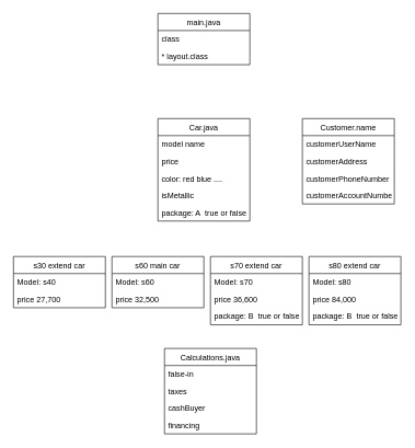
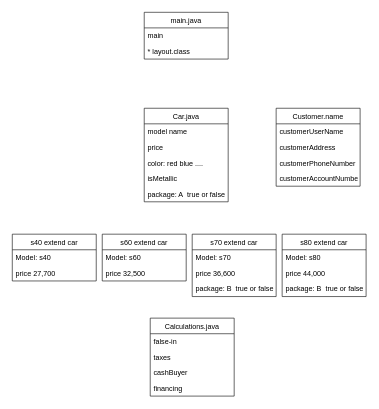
  <mxCell id="0" />
  <mxCell id="1" parent="0" />
  <mxCell id="2" value="Car.java" style="swimlane;fontStyle=0;childLayout=stackLayout;horizontal=1;startSize=26;fillColor=none;horizontalStack=0;resizeParent=1;resizeParentMax=0;resizeLast=0;collapsible=1;marginBottom=0;" parent="1" vertex="1"><mxGeometry x="240" y="180" width="140" height="156" as="geometry" /></mxCell>
  <mxCell id="3" value="model name" style="text;strokeColor=none;fillColor=none;align=left;verticalAlign=top;spacingLeft=4;spacingRight=4;overflow=hidden;rotatable=0;points=[[0,0.5],[1,0.5]];portConstraint=eastwest;" parent="2" vertex="1"><mxGeometry y="26" width="140" height="26" as="geometry" /></mxCell>
  <mxCell id="4" value="price" style="text;strokeColor=none;fillColor=none;align=left;verticalAlign=top;spacingLeft=4;spacingRight=4;overflow=hidden;rotatable=0;points=[[0,0.5],[1,0.5]];portConstraint=eastwest;" parent="2" vertex="1"><mxGeometry y="52" width="140" height="26" as="geometry" /></mxCell>
  <mxCell id="5" value="color: red blue .... " style="text;strokeColor=none;fillColor=none;align=left;verticalAlign=top;spacingLeft=4;spacingRight=4;overflow=hidden;rotatable=0;points=[[0,0.5],[1,0.5]];portConstraint=eastwest;" parent="2" vertex="1"><mxGeometry y="78" width="140" height="26" as="geometry" /></mxCell>
  <mxCell id="6" value="isMetallic" style="text;strokeColor=none;fillColor=none;align=left;verticalAlign=top;spacingLeft=4;spacingRight=4;overflow=hidden;rotatable=0;points=[[0,0.5],[1,0.5]];portConstraint=eastwest;" parent="2" vertex="1"><mxGeometry y="104" width="140" height="26" as="geometry" /></mxCell>
  <mxCell id="7" value="package: A  true or false" style="text;strokeColor=none;fillColor=none;align=left;verticalAlign=top;spacingLeft=4;spacingRight=4;overflow=hidden;rotatable=0;points=[[0,0.5],[1,0.5]];portConstraint=eastwest;" parent="2" vertex="1"><mxGeometry y="130" width="140" height="26" as="geometry" /></mxCell>
- <mxCell id="8" value="s30 extend car" style="swimlane;fontStyle=0;childLayout=stackLayout;horizontal=1;startSize=26;fillColor=none;horizontalStack=0;resizeParent=1;resizeParentMax=0;resizeLast=0;collapsible=1;marginBottom=0;" parent="1" vertex="1"><mxGeometry x="20" y="390" width="140" height="78" as="geometry" /></mxCell>
+ <mxCell id="8" value="s40 extend car" style="swimlane;fontStyle=0;childLayout=stackLayout;horizontal=1;startSize=26;fillColor=none;horizontalStack=0;resizeParent=1;resizeParentMax=0;resizeLast=0;collapsible=1;marginBottom=0;" parent="1" vertex="1"><mxGeometry x="20" y="390" width="140" height="78" as="geometry" /></mxCell>
  <mxCell id="9" value="Model: s40" style="text;strokeColor=none;fillColor=none;align=left;verticalAlign=top;spacingLeft=4;spacingRight=4;overflow=hidden;rotatable=0;points=[[0,0.5],[1,0.5]];portConstraint=eastwest;" parent="8" vertex="1"><mxGeometry y="26" width="140" height="26" as="geometry" /></mxCell>
  <mxCell id="10" value="price 27,700" style="text;strokeColor=none;fillColor=none;align=left;verticalAlign=top;spacingLeft=4;spacingRight=4;overflow=hidden;rotatable=0;points=[[0,0.5],[1,0.5]];portConstraint=eastwest;" parent="8" vertex="1"><mxGeometry y="52" width="140" height="26" as="geometry" /></mxCell>
- <mxCell id="11" value="s60 main car" style="swimlane;fontStyle=0;childLayout=stackLayout;horizontal=1;startSize=26;fillColor=none;horizontalStack=0;resizeParent=1;resizeParentMax=0;resizeLast=0;collapsible=1;marginBottom=0;" parent="1" vertex="1"><mxGeometry x="170" y="390" width="140" height="78" as="geometry" /></mxCell>
+ <mxCell id="11" value="s60 extend car" style="swimlane;fontStyle=0;childLayout=stackLayout;horizontal=1;startSize=26;fillColor=none;horizontalStack=0;resizeParent=1;resizeParentMax=0;resizeLast=0;collapsible=1;marginBottom=0;" parent="1" vertex="1"><mxGeometry x="170" y="390" width="140" height="78" as="geometry" /></mxCell>
  <mxCell id="12" value="Model: s60" style="text;strokeColor=none;fillColor=none;align=left;verticalAlign=top;spacingLeft=4;spacingRight=4;overflow=hidden;rotatable=0;points=[[0,0.5],[1,0.5]];portConstraint=eastwest;" parent="11" vertex="1"><mxGeometry y="26" width="140" height="26" as="geometry" /></mxCell>
  <mxCell id="13" value="price 32,500" style="text;strokeColor=none;fillColor=none;align=left;verticalAlign=top;spacingLeft=4;spacingRight=4;overflow=hidden;rotatable=0;points=[[0,0.5],[1,0.5]];portConstraint=eastwest;" parent="11" vertex="1"><mxGeometry y="52" width="140" height="26" as="geometry" /></mxCell>
  <mxCell id="14" value="s70 extend car" style="swimlane;fontStyle=0;childLayout=stackLayout;horizontal=1;startSize=26;fillColor=none;horizontalStack=0;resizeParent=1;resizeParentMax=0;resizeLast=0;collapsible=1;marginBottom=0;" parent="1" vertex="1"><mxGeometry x="320" y="390" width="140" height="104" as="geometry" /></mxCell>
  <mxCell id="15" value="Model: s70" style="text;strokeColor=none;fillColor=none;align=left;verticalAlign=top;spacingLeft=4;spacingRight=4;overflow=hidden;rotatable=0;points=[[0,0.5],[1,0.5]];portConstraint=eastwest;" parent="14" vertex="1"><mxGeometry y="26" width="140" height="26" as="geometry" /></mxCell>
  <mxCell id="16" value="price 36,600" style="text;strokeColor=none;fillColor=none;align=left;verticalAlign=top;spacingLeft=4;spacingRight=4;overflow=hidden;rotatable=0;points=[[0,0.5],[1,0.5]];portConstraint=eastwest;" parent="14" vertex="1"><mxGeometry y="52" width="140" height="26" as="geometry" /></mxCell>
  <mxCell id="17" value="package: B  true or false" style="text;strokeColor=none;fillColor=none;align=left;verticalAlign=top;spacingLeft=4;spacingRight=4;overflow=hidden;rotatable=0;points=[[0,0.5],[1,0.5]];portConstraint=eastwest;" parent="14" vertex="1"><mxGeometry y="78" width="140" height="26" as="geometry" /></mxCell>
  <mxCell id="18" value="s80 extend car" style="swimlane;fontStyle=0;childLayout=stackLayout;horizontal=1;startSize=26;fillColor=none;horizontalStack=0;resizeParent=1;resizeParentMax=0;resizeLast=0;collapsible=1;marginBottom=0;" parent="1" vertex="1"><mxGeometry x="470" y="390" width="140" height="104" as="geometry" /></mxCell>
  <mxCell id="19" value="Model: s80" style="text;strokeColor=none;fillColor=none;align=left;verticalAlign=top;spacingLeft=4;spacingRight=4;overflow=hidden;rotatable=0;points=[[0,0.5],[1,0.5]];portConstraint=eastwest;" parent="18" vertex="1"><mxGeometry y="26" width="140" height="26" as="geometry" /></mxCell>
- <mxCell id="20" value="price 84,000" style="text;strokeColor=none;fillColor=none;align=left;verticalAlign=top;spacingLeft=4;spacingRight=4;overflow=hidden;rotatable=0;points=[[0,0.5],[1,0.5]];portConstraint=eastwest;" parent="18" vertex="1"><mxGeometry y="52" width="140" height="26" as="geometry" /></mxCell>
+ <mxCell id="20" value="price 44,000" style="text;strokeColor=none;fillColor=none;align=left;verticalAlign=top;spacingLeft=4;spacingRight=4;overflow=hidden;rotatable=0;points=[[0,0.5],[1,0.5]];portConstraint=eastwest;" parent="18" vertex="1"><mxGeometry y="52" width="140" height="26" as="geometry" /></mxCell>
  <mxCell id="21" value="package: B  true or false" style="text;strokeColor=none;fillColor=none;align=left;verticalAlign=top;spacingLeft=4;spacingRight=4;overflow=hidden;rotatable=0;points=[[0,0.5],[1,0.5]];portConstraint=eastwest;" parent="18" vertex="1"><mxGeometry y="78" width="140" height="26" as="geometry" /></mxCell>
  <mxCell id="22" value="Customer.name" style="swimlane;fontStyle=0;childLayout=stackLayout;horizontal=1;startSize=26;fillColor=none;horizontalStack=0;resizeParent=1;resizeParentMax=0;resizeLast=0;collapsible=1;marginBottom=0;" parent="1" vertex="1"><mxGeometry x="460" y="180" width="140" height="130" as="geometry" /></mxCell>
  <mxCell id="23" value="customerUserName" style="text;strokeColor=none;fillColor=none;align=left;verticalAlign=top;spacingLeft=4;spacingRight=4;overflow=hidden;rotatable=0;points=[[0,0.5],[1,0.5]];portConstraint=eastwest;" parent="22" vertex="1"><mxGeometry y="26" width="140" height="26" as="geometry" /></mxCell>
  <mxCell id="24" value="customerAddress" style="text;strokeColor=none;fillColor=none;align=left;verticalAlign=top;spacingLeft=4;spacingRight=4;overflow=hidden;rotatable=0;points=[[0,0.5],[1,0.5]];portConstraint=eastwest;" parent="22" vertex="1"><mxGeometry y="52" width="140" height="26" as="geometry" /></mxCell>
  <mxCell id="25" value="customerPhoneNumber" style="text;strokeColor=none;fillColor=none;align=left;verticalAlign=top;spacingLeft=4;spacingRight=4;overflow=hidden;rotatable=0;points=[[0,0.5],[1,0.5]];portConstraint=eastwest;" parent="22" vertex="1"><mxGeometry y="78" width="140" height="26" as="geometry" /></mxCell>
  <mxCell id="26" value="customerAccountNumber" style="text;strokeColor=none;fillColor=none;align=left;verticalAlign=top;spacingLeft=4;spacingRight=4;overflow=hidden;rotatable=0;points=[[0,0.5],[1,0.5]];portConstraint=eastwest;" parent="22" vertex="1"><mxGeometry y="104" width="140" height="26" as="geometry" /></mxCell>
  <mxCell id="27" value="Calculations.java" style="swimlane;fontStyle=0;childLayout=stackLayout;horizontal=1;startSize=26;fillColor=none;horizontalStack=0;resizeParent=1;resizeParentMax=0;resizeLast=0;collapsible=1;marginBottom=0;" parent="1" vertex="1"><mxGeometry x="250" y="530" width="140" height="130" as="geometry" /></mxCell>
  <mxCell id="28" value="false-in" style="text;strokeColor=none;fillColor=none;align=left;verticalAlign=top;spacingLeft=4;spacingRight=4;overflow=hidden;rotatable=0;points=[[0,0.5],[1,0.5]];portConstraint=eastwest;" parent="27" vertex="1"><mxGeometry y="26" width="140" height="26" as="geometry" /></mxCell>
  <mxCell id="29" value="taxes" style="text;strokeColor=none;fillColor=none;align=left;verticalAlign=top;spacingLeft=4;spacingRight=4;overflow=hidden;rotatable=0;points=[[0,0.5],[1,0.5]];portConstraint=eastwest;" parent="27" vertex="1"><mxGeometry y="52" width="140" height="26" as="geometry" /></mxCell>
  <mxCell id="30" value="cashBuyer" style="text;strokeColor=none;fillColor=none;align=left;verticalAlign=top;spacingLeft=4;spacingRight=4;overflow=hidden;rotatable=0;points=[[0,0.5],[1,0.5]];portConstraint=eastwest;" parent="27" vertex="1"><mxGeometry y="78" width="140" height="26" as="geometry" /></mxCell>
  <mxCell id="31" value="financing" style="text;strokeColor=none;fillColor=none;align=left;verticalAlign=top;spacingLeft=4;spacingRight=4;overflow=hidden;rotatable=0;points=[[0,0.5],[1,0.5]];portConstraint=eastwest;" parent="27" vertex="1"><mxGeometry y="104" width="140" height="26" as="geometry" /></mxCell>
  <mxCell id="32" value="main.java" style="swimlane;fontStyle=0;childLayout=stackLayout;horizontal=1;startSize=26;fillColor=none;horizontalStack=0;resizeParent=1;resizeParentMax=0;resizeLast=0;collapsible=1;marginBottom=0;" parent="1" vertex="1"><mxGeometry x="240" y="20" width="140" height="78" as="geometry" /></mxCell>
- <mxCell id="33" value="class" style="text;strokeColor=none;fillColor=none;align=left;verticalAlign=top;spacingLeft=4;spacingRight=4;overflow=hidden;rotatable=0;points=[[0,0.5],[1,0.5]];portConstraint=eastwest;" parent="32" vertex="1"><mxGeometry y="26" width="140" height="26" as="geometry" /></mxCell>
+ <mxCell id="33" value="main" style="text;strokeColor=none;fillColor=none;align=left;verticalAlign=top;spacingLeft=4;spacingRight=4;overflow=hidden;rotatable=0;points=[[0,0.5],[1,0.5]];portConstraint=eastwest;" parent="32" vertex="1"><mxGeometry y="26" width="140" height="26" as="geometry" /></mxCell>
  <mxCell id="34" value="* layout.class&#10;" style="text;strokeColor=none;fillColor=none;align=left;verticalAlign=top;spacingLeft=4;spacingRight=4;overflow=hidden;rotatable=0;points=[[0,0.5],[1,0.5]];portConstraint=eastwest;" parent="32" vertex="1"><mxGeometry y="52" width="140" height="26" as="geometry" /></mxCell>
